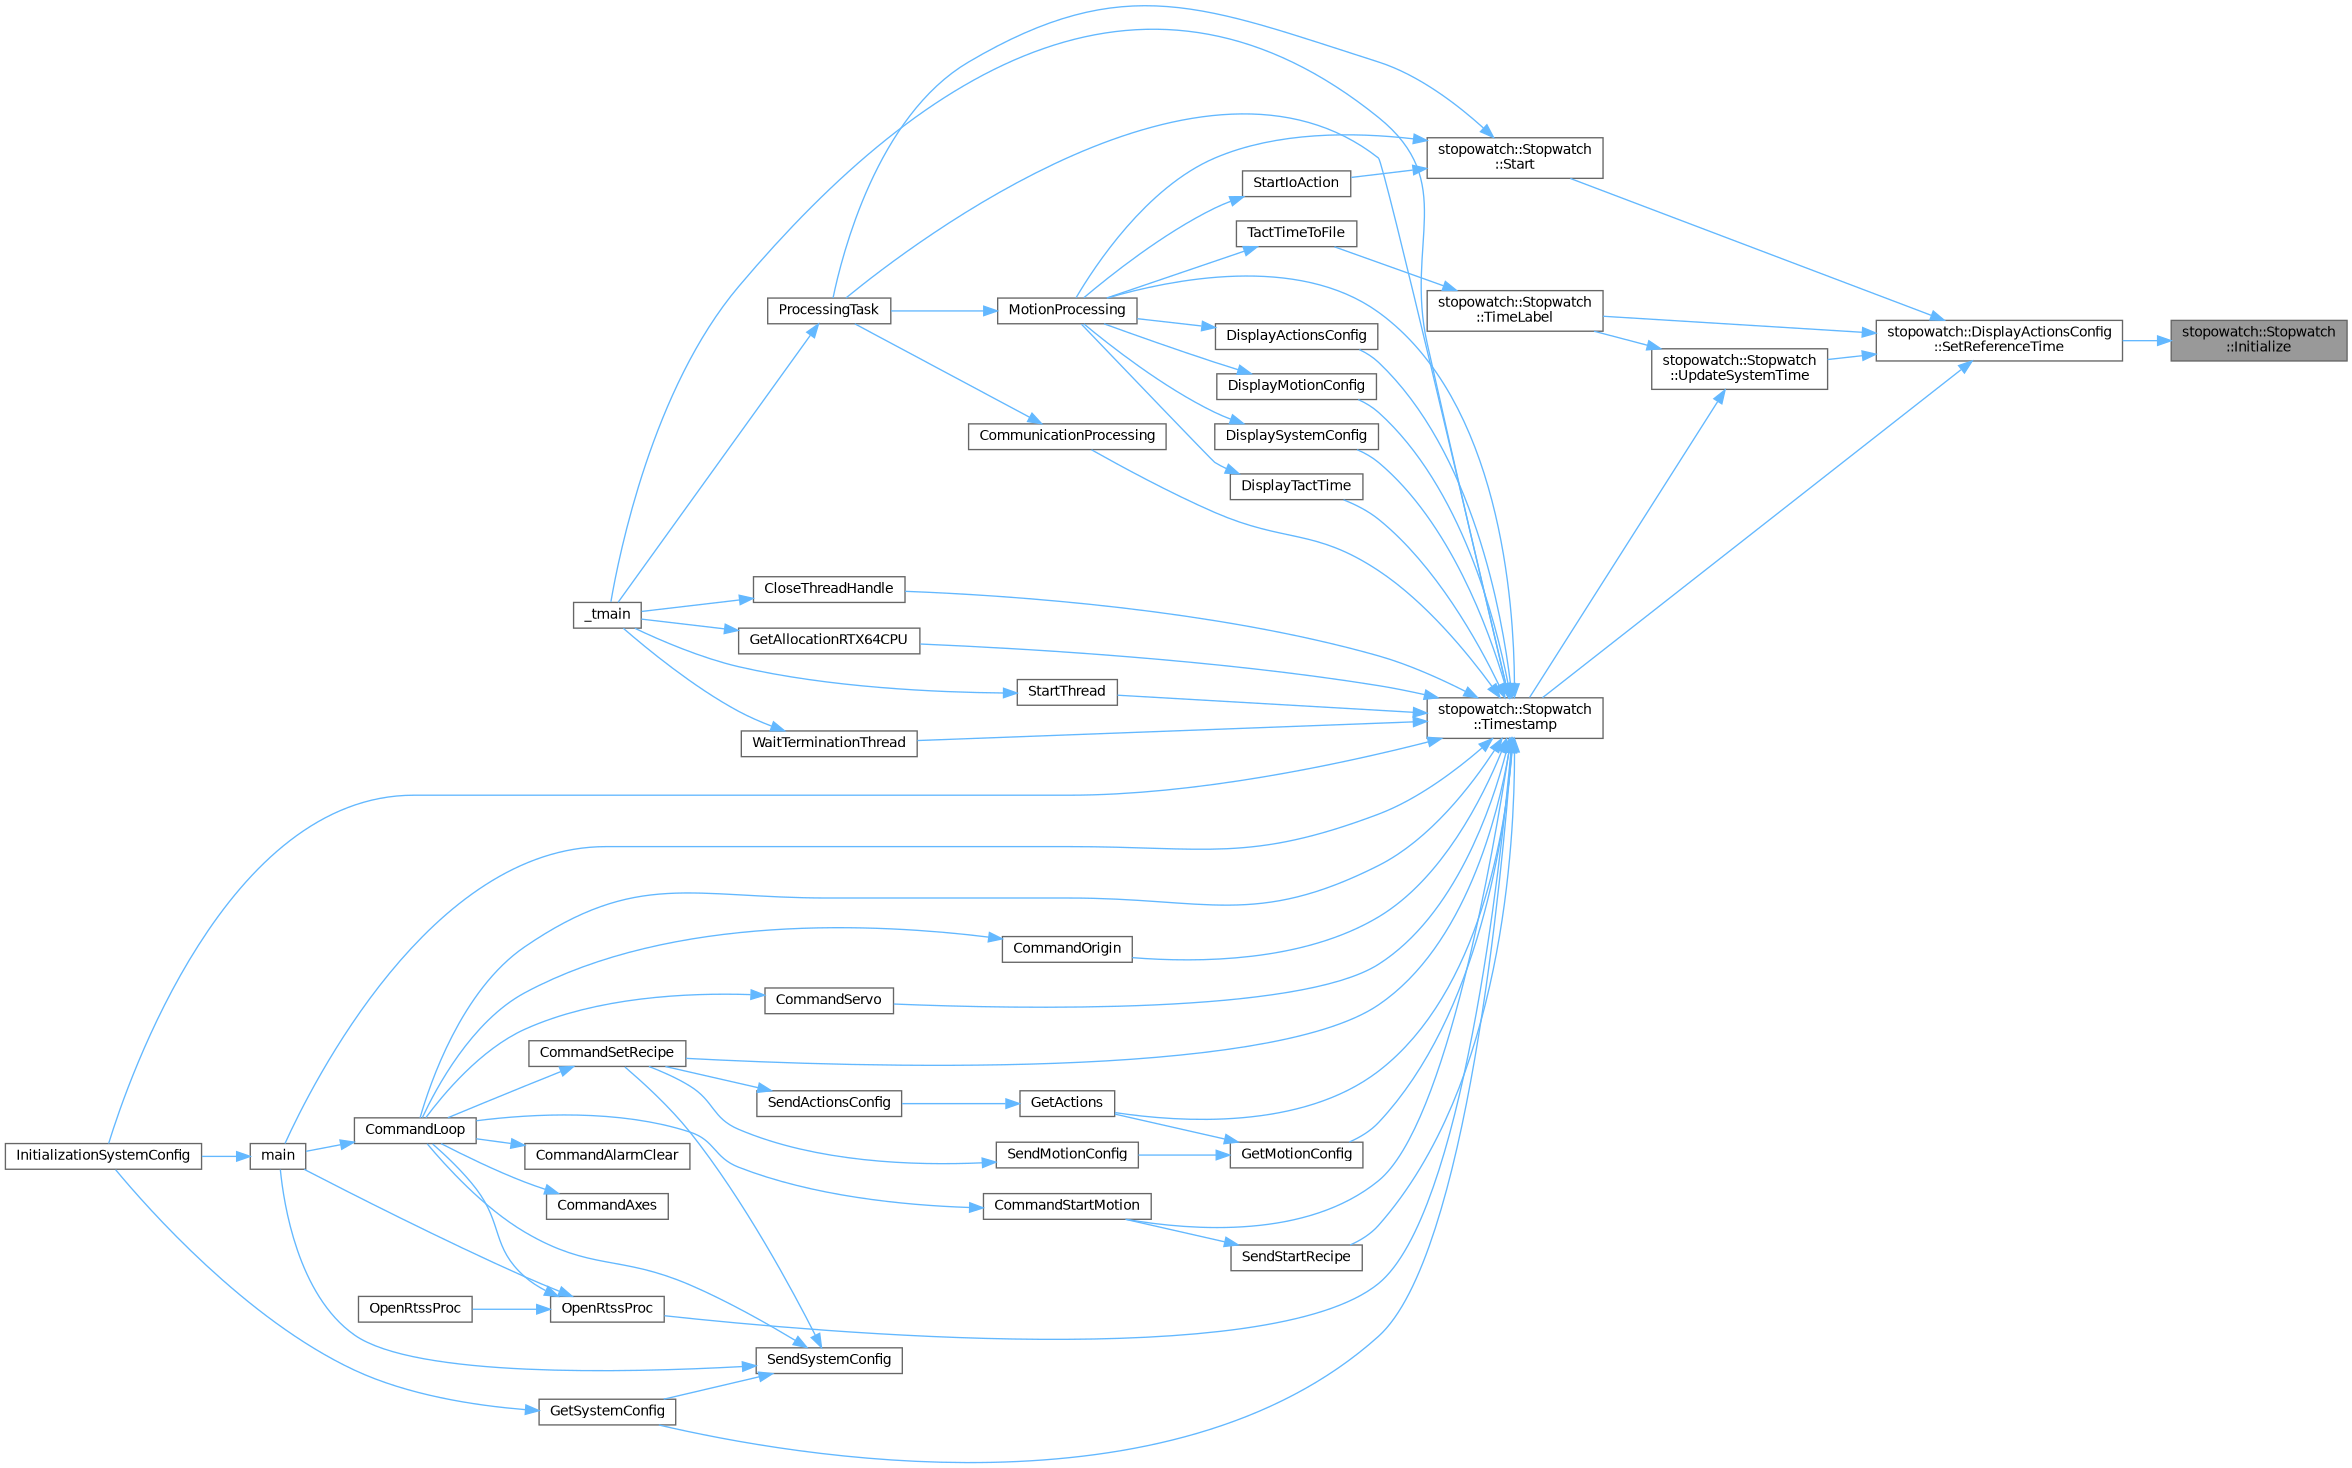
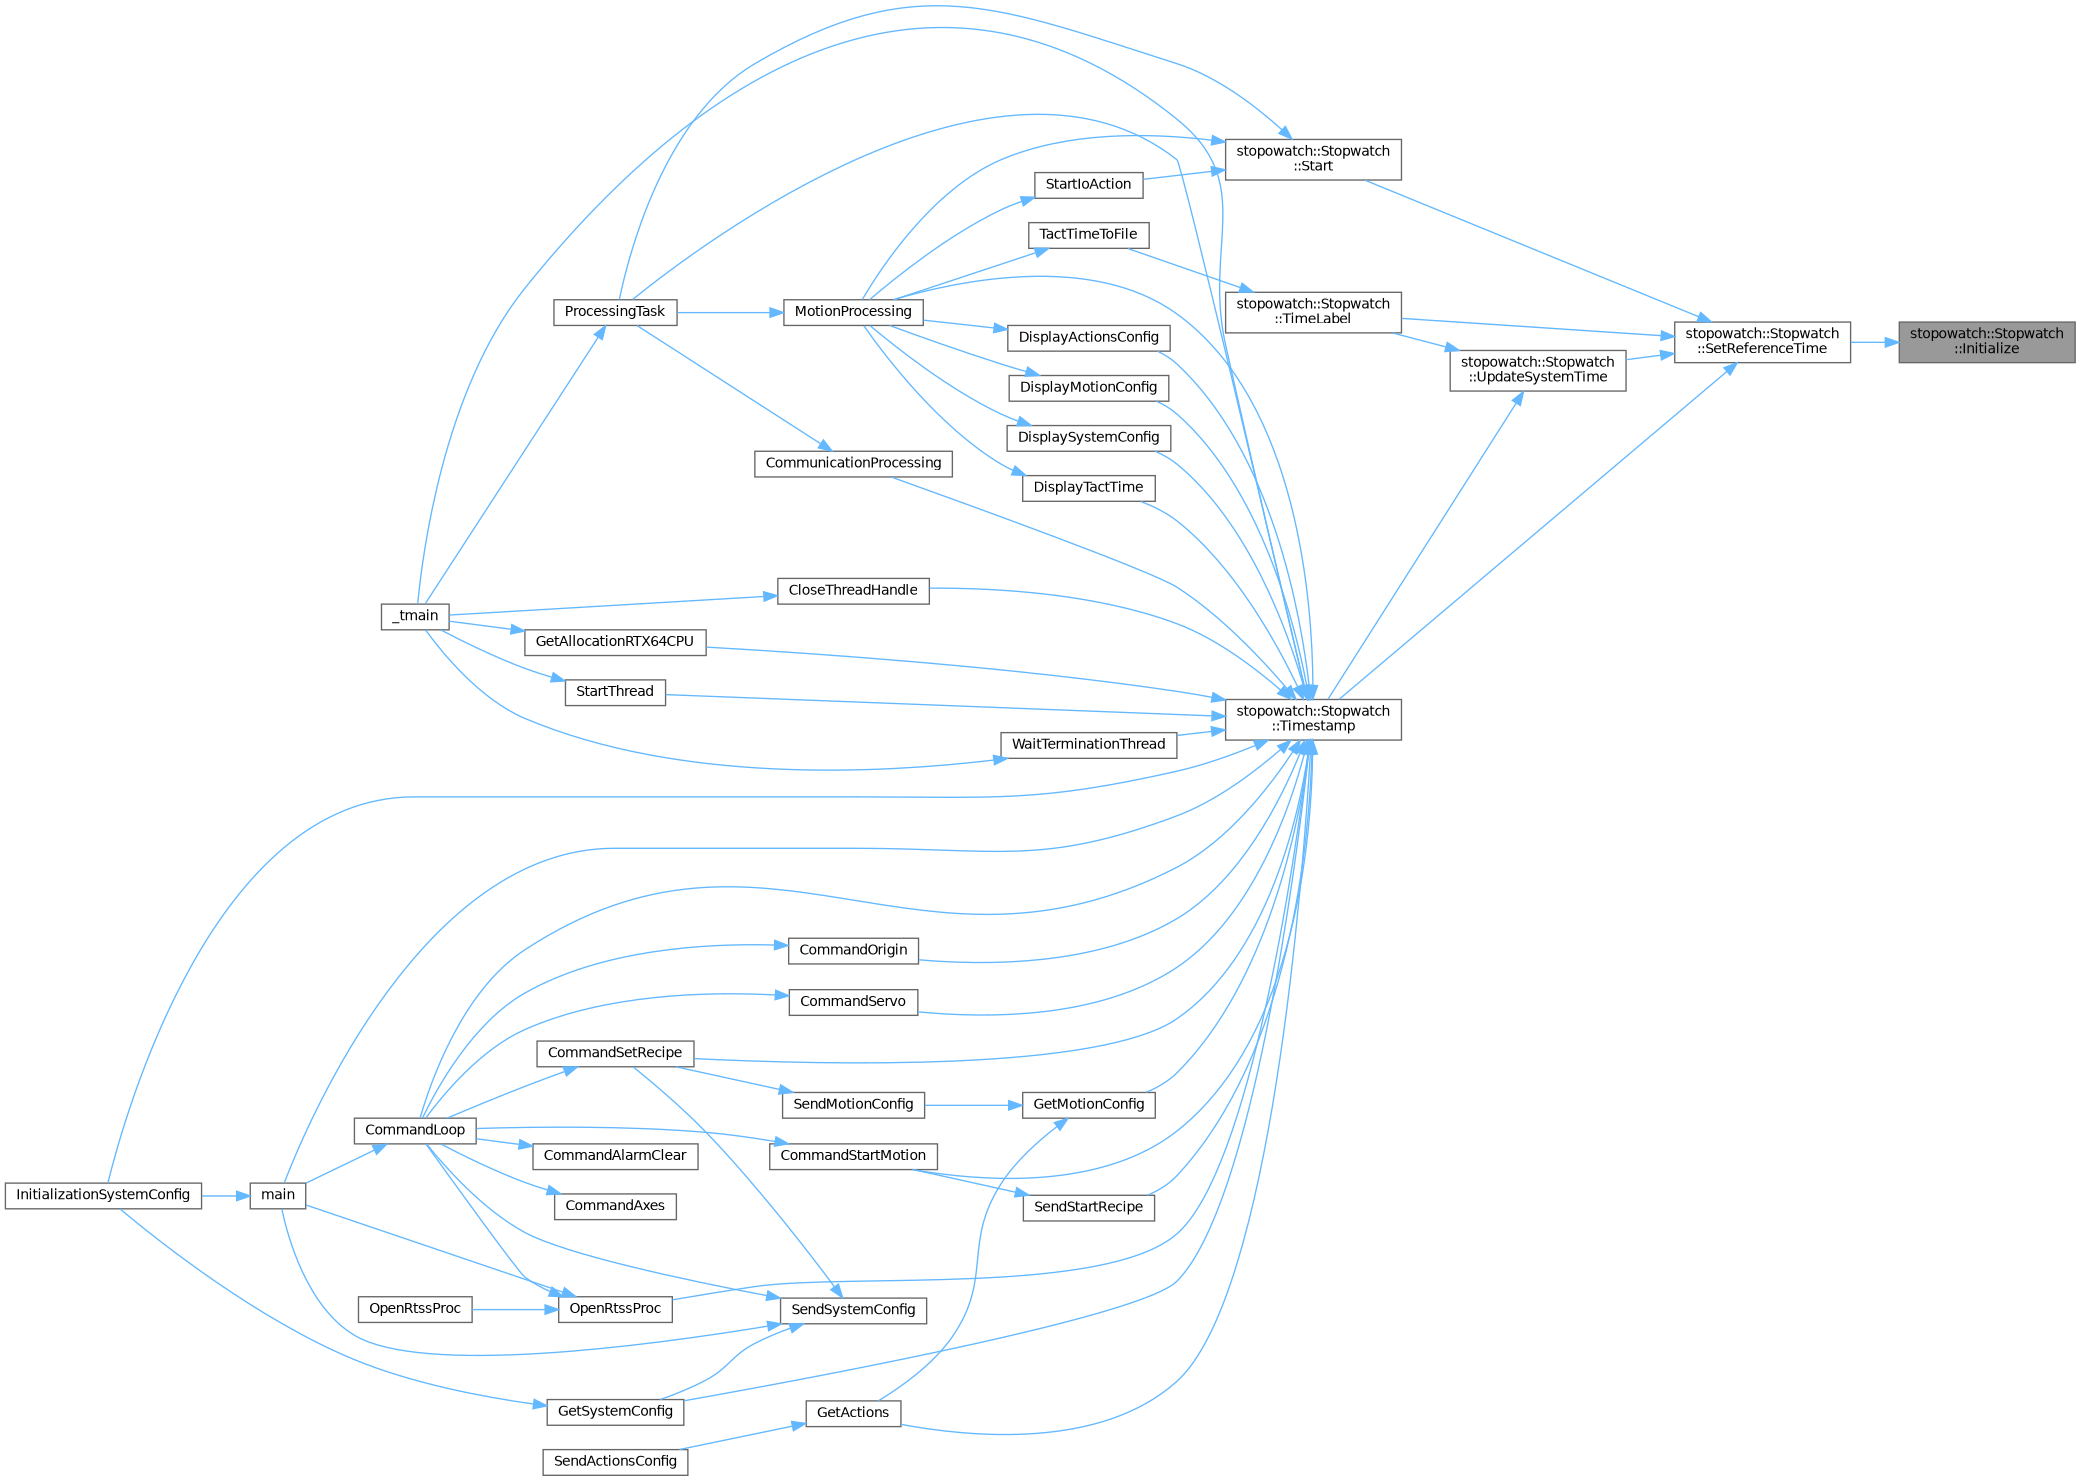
  digraph {
    rankdir=RL
    node [color=grey40 fillcolor=white fontname=Helvetica fontsize=10 shape=box style=filled]
    edge [color=steelblue1 dir=back fontname=Helvetica fontsize=10 labelfontname=Helvetica labelfontsize=10 style=solid]
    n1 [color=gray40 fillcolor=grey60 fontcolor=black height=0.2 label="stopowatch::Stopwatch\l::Initialize" width=0.4]
-   n2 [height=0.2 label="stopowatch::DisplayActionsConfig\l::SetReferenceTime" width=0.4]
+   n2 [height=0.2 label="stopowatch::Stopwatch\l::SetReferenceTime" width=0.4]
    n3 [height=0.2 label="stopowatch::Stopwatch\l::Start" width=0.4]
    n4 [height=0.2 label="stopowatch::Stopwatch\l::TimeLabel" width=0.4]
    n5 [height=0.2 label="stopowatch::Stopwatch\l::Timestamp" width=0.4]
    n6 [height=0.2 label="stopowatch::Stopwatch\l::UpdateSystemTime" width=0.4]
    n7 [height=0.2 label=MotionProcessing width=0.4]
    n8 [height=0.2 label=ProcessingTask width=0.4]
    n9 [height=0.2 label=StartIoAction width=0.4]
    n10 [height=0.2 label=TactTimeToFile width=0.4]
    n11 [height=0.2 label=_tmain width=0.4]
    n12 [height=0.2 label=CloseThreadHandle width=0.4]
    n13 [height=0.2 label=CommandLoop width=0.4]
    n14 [height=0.2 label=main width=0.4]
    n15 [height=0.2 label=CommandOrigin width=0.4]
    n16 [height=0.2 label=CommandServo width=0.4]
    n17 [height=0.2 label=CommandSetRecipe width=0.4]
    n18 [height=0.2 label=CommandStartMotion width=0.4]
    n19 [height=0.2 label=CommunicationProcessing width=0.4]
    n20 [height=0.2 label=DisplayActionsConfig width=0.4]
    n21 [height=0.2 label=DisplayMotionConfig width=0.4]
    n22 [height=0.2 label=DisplaySystemConfig width=0.4]
    n23 [height=0.2 label=DisplayTactTime width=0.4]
    n24 [height=0.2 label=GetActions width=0.4]
    n25 [height=0.2 label=GetAllocationRTX64CPU width=0.4]
    n26 [height=0.2 label=GetMotionConfig width=0.4]
    n27 [height=0.2 label=GetSystemConfig width=0.4]
    n28 [height=0.2 label=InitializationSystemConfig width=0.4]
    n29 [height=0.2 label=OpenRtssProc width=0.4]
    n30 [height=0.2 label=SendStartRecipe width=0.4]
    n31 [height=0.2 label=StartThread width=0.4]
    n32 [height=0.2 label=WaitTerminationThread width=0.4]
    n33 [height=0.2 label=CommandAlarmClear width=0.4]
    n34 [height=0.2 label=CommandAxes width=0.4]
    n35 [height=0.2 label=SendActionsConfig width=0.4]
    n36 [height=0.2 label=SendMotionConfig width=0.4]
    n37 [height=0.2 label=OpenRtssProc width=0.4]
    n38 [height=0.2 label=SendSystemConfig width=0.4]
    n1 -> n2
    n2 -> n3
    n2 -> n4
    n2 -> n5
    n2 -> n6
    n3 -> n7
    n3 -> n8
    n3 -> n9
    n4 -> n10
    n5 -> n7
    n5 -> n8
    n5 -> n11
    n5 -> n12
    n5 -> n13
    n5 -> n14
    n5 -> n15
    n5 -> n16
    n5 -> n17
    n5 -> n18
    n5 -> n19
    n5 -> n20
    n5 -> n21
    n5 -> n22
    n5 -> n23
    n5 -> n24
    n5 -> n25
    n5 -> n26
    n5 -> n27
    n5 -> n28
    n5 -> n29
    n5 -> n30
    n5 -> n31
    n5 -> n32
    n6 -> n4
    n6 -> n5
    n7 -> n8
    n8 -> n11
    n9 -> n7
    n10 -> n7
    n12 -> n11
    n13 -> n14
    n14 -> n28
    n15 -> n13
    n16 -> n13
    n17 -> n13
    n18 -> n13
    n19 -> n8
    n20 -> n7
    n21 -> n7
    n22 -> n7
    n23 -> n7
    n24 -> n35
    n25 -> n11
    n26 -> n24
    n26 -> n36
    n27 -> n28
    n29 -> n13
    n29 -> n14
    n29 -> n37
    n30 -> n18
    n31 -> n11
    n32 -> n11
    n33 -> n13
    n34 -> n13
-   n35 -> n17
    n36 -> n17
    n38 -> n13
    n38 -> n14
    n38 -> n17
    n38 -> n27
  }
